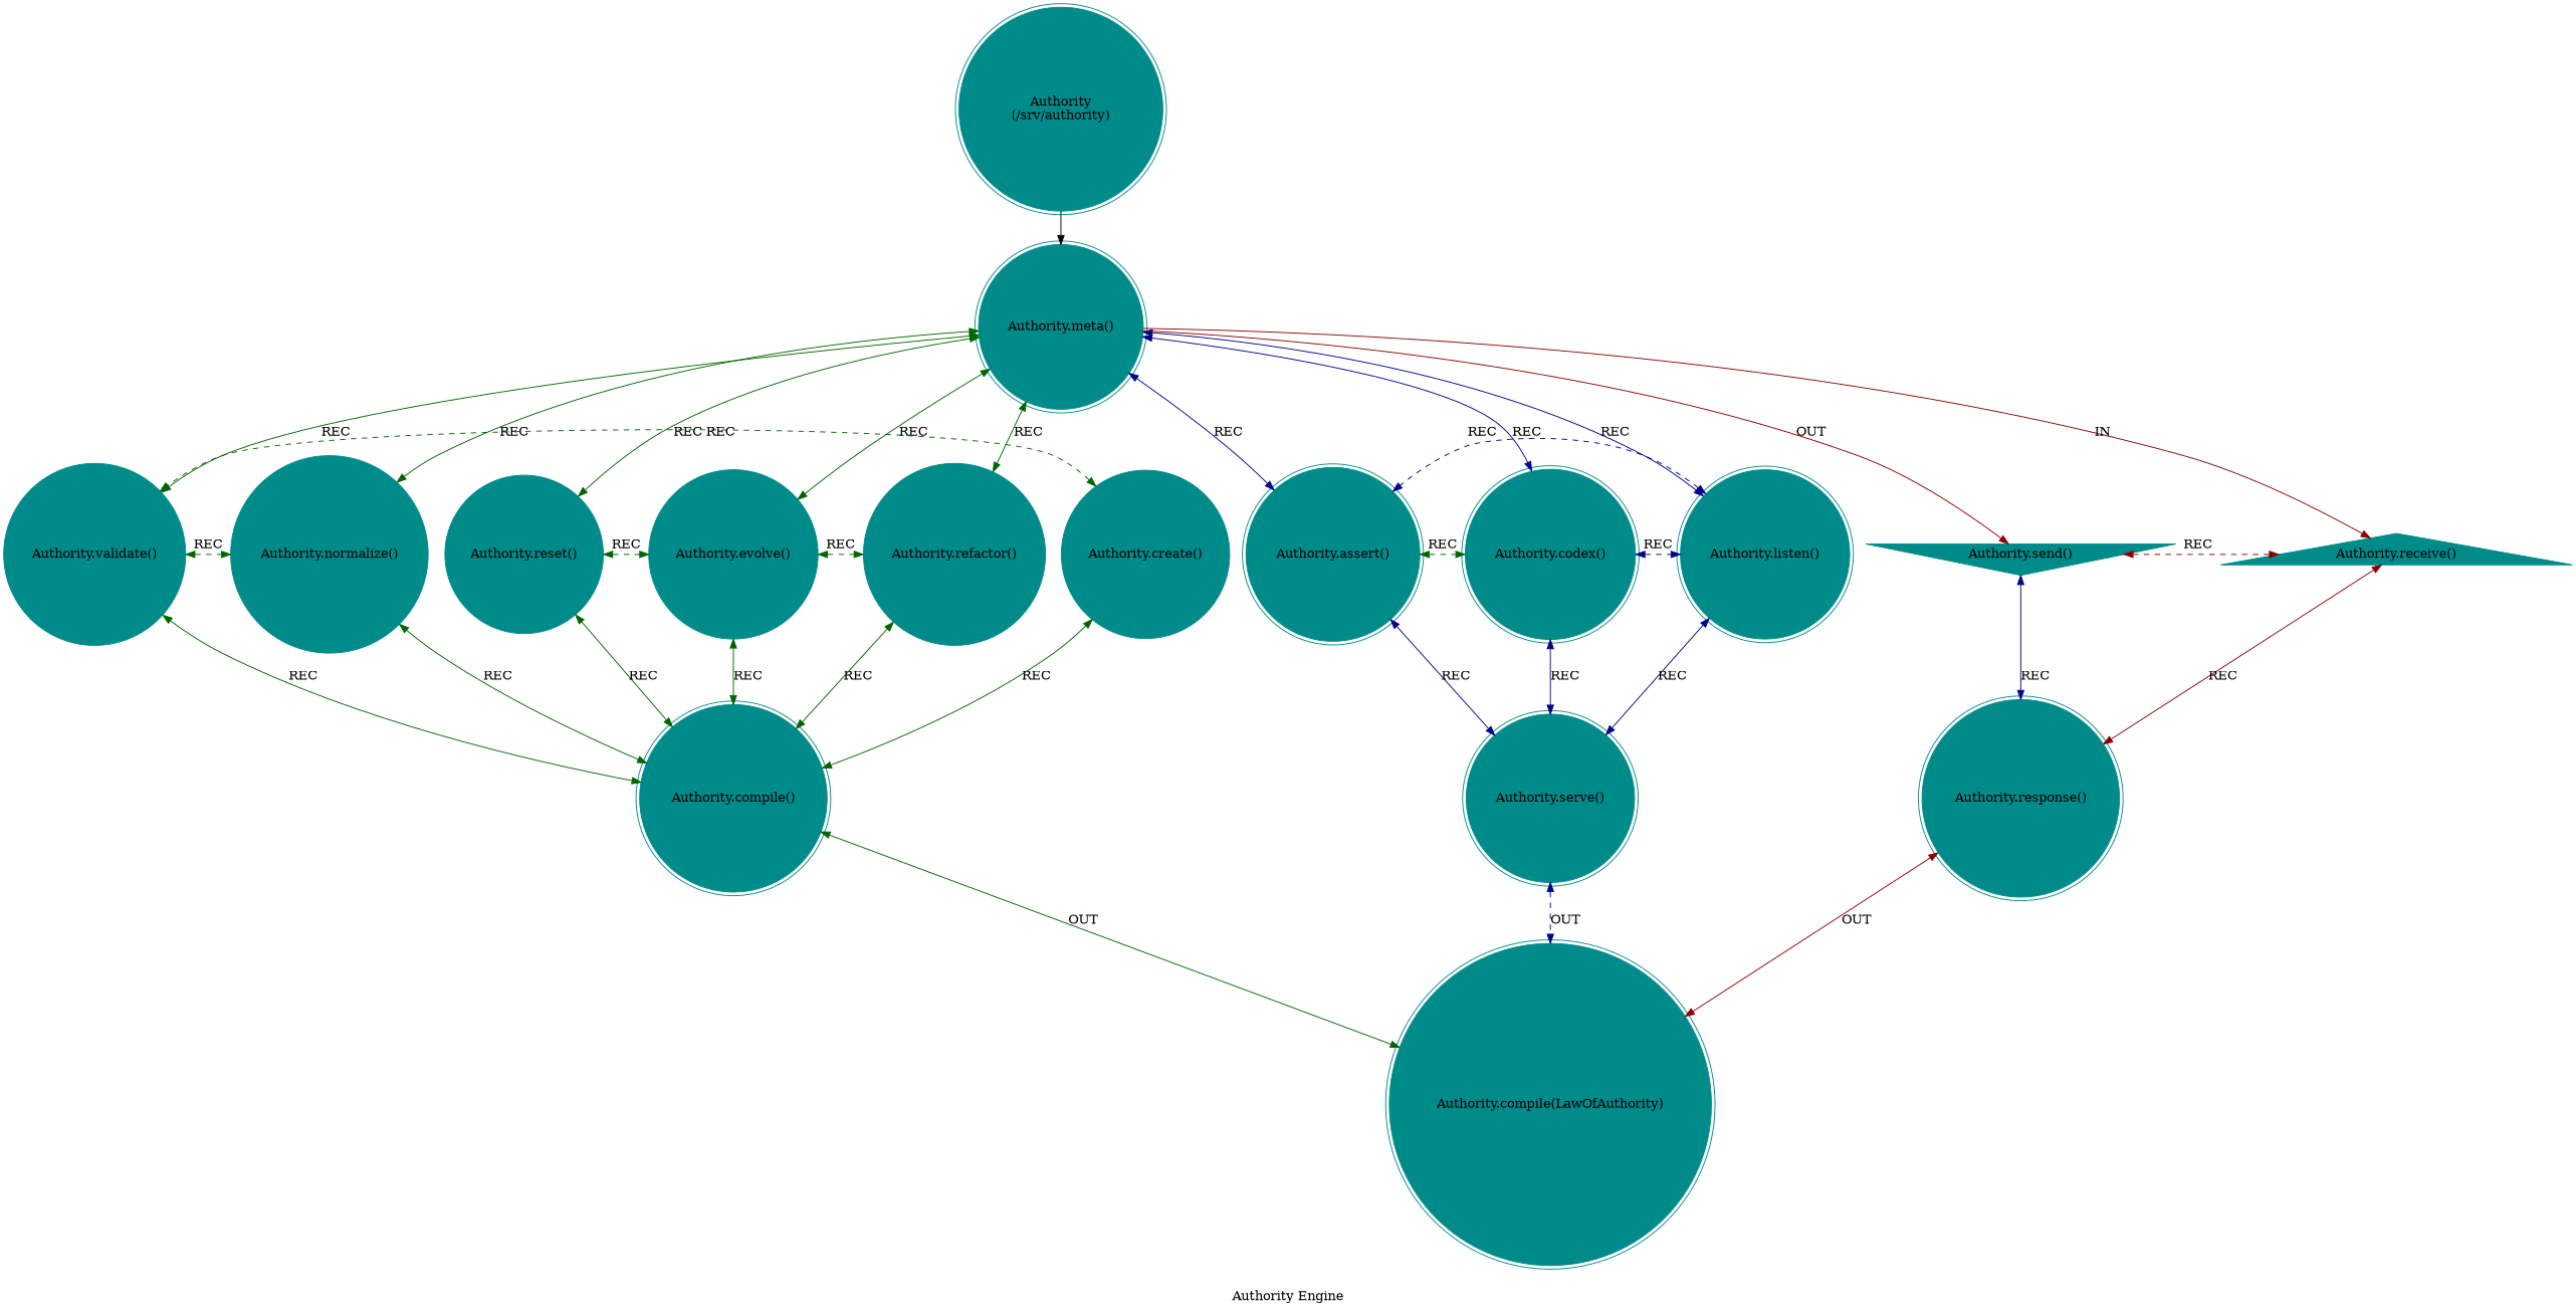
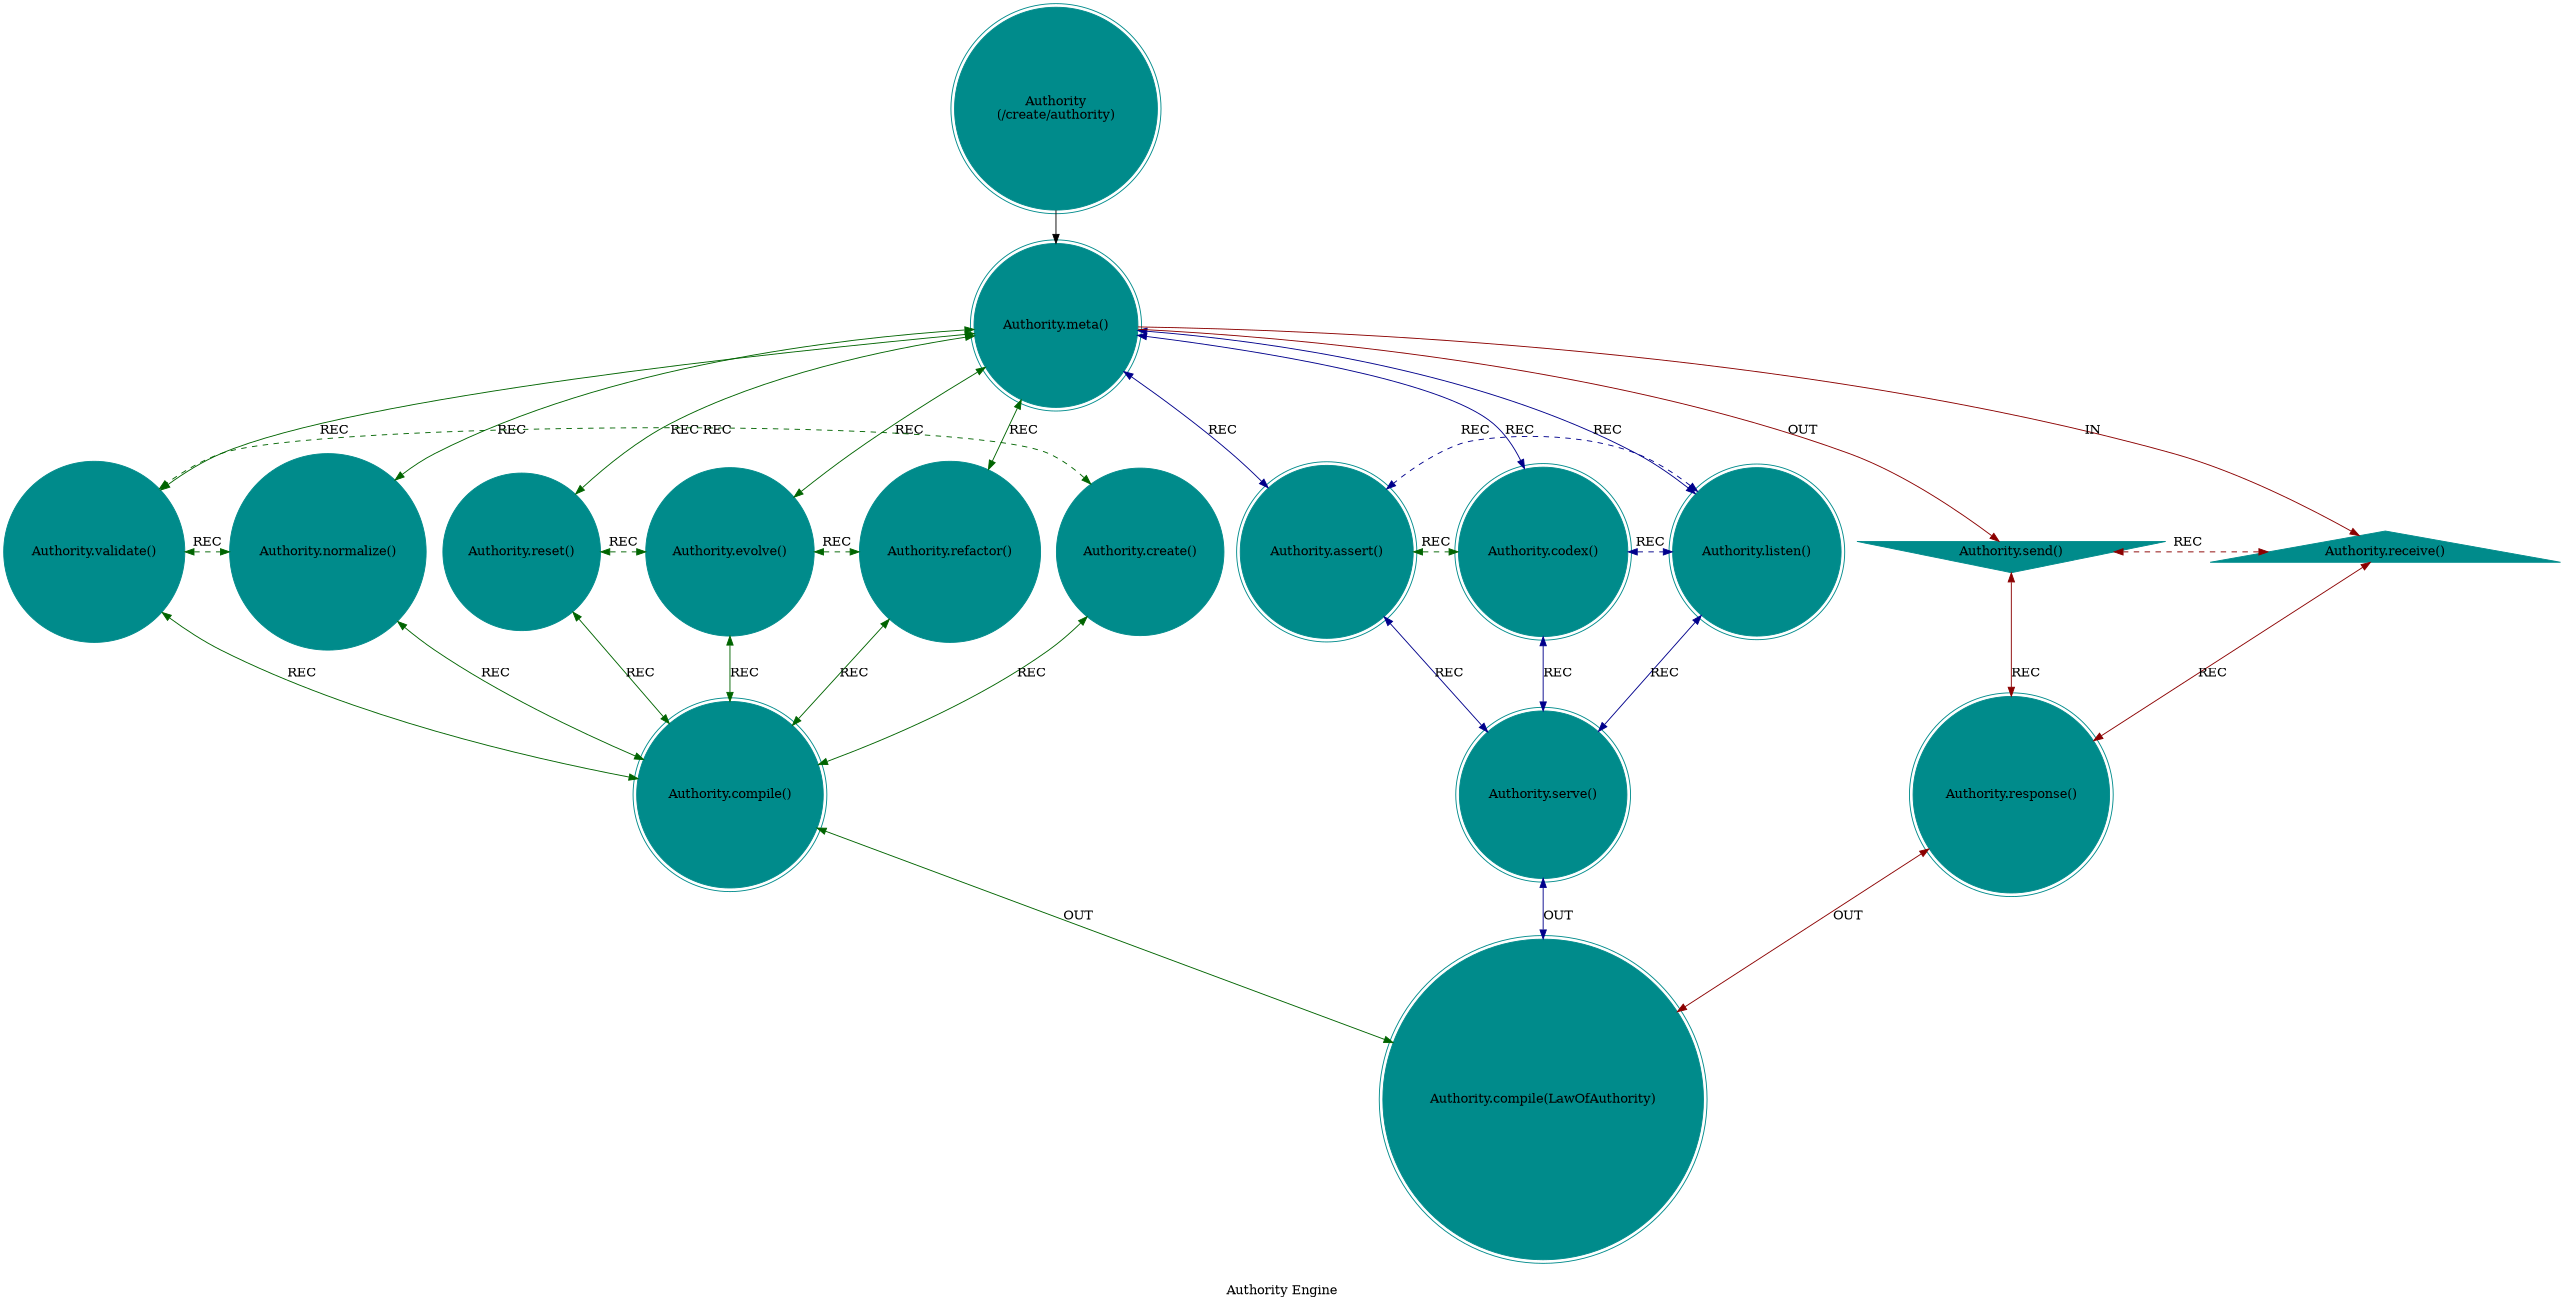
  digraph {
    color=red
    label="Authority Engine"
    style=filled
    node [color=darkcyan shape=doublecircle style=filled]
    edge [color=darkgreen dir=both]
-   n1 [label="Authority\n(/srv/authority)"]
+   n1 [label="Authority\n(/create/authority)"]
    n2 [label="Authority.meta()"]
    n3 [label="Authority.validate()" shape=circle]
    n4 [label="Authority.normalize()" shape=circle]
    n5 [label="Authority.reset()" shape=circle]
    n6 [label="Authority.evolve()" shape=circle]
    n7 [label="Authority.refactor()" shape=circle]
    n8 [label="Authority.codex()"]
    n9 [label="Authority.listen()"]
    n10 [label="Authority.assert()"]
    n11 [label="Authority.receive()" shape=triangle]
    n12 [label="Authority.send()" shape=invtriangle]
    n13 [label="Authority.create()" shape=circle]
    n14 [label="Authority.compile()"]
    n15 [label="Authority.serve()"]
    n16 [label="Authority.response()"]
    n17 [label="Authority.compile(LawOfAuthority)"]
    n1 -> n2 [color="" dir=""]
    n2 -> n3 [label=REC]
    n2 -> n4 [label=REC]
    n2 -> n5 [label=REC]
    n2 -> n6 [label=REC]
    n2 -> n7 [label=REC]
    n2 -> n8 [color=darkblue label=REC]
    n2 -> n9 [color=darkblue label=REC]
    n2 -> n10 [color=darkblue label=REC]
    n2 -> n11 [color=darkred label=IN dir=""]
    n2 -> n12 [color=darkred label=OUT dir=""]
    n3 -> n4 [constraint=false label=REC style=dashed]
    n3 -> n14 [label=REC]
    n4 -> n14 [label=REC]
    n5 -> n6 [constraint=false label=REC style=dashed]
    n5 -> n14 [label=REC]
    n6 -> n7 [constraint=false label=REC style=dashed]
    n6 -> n14 [label=REC]
    n7 -> n14 [label=REC]
    n8 -> n9 [color=darkblue constraint=false label=REC style=dashed]
    n8 -> n15 [color=darkblue label=REC]
    n9 -> n10 [color=darkblue constraint=false label=REC style=dashed]
    n9 -> n15 [color=darkblue label=REC]
    n10 -> n8 [constraint=false label=REC style=dashed]
    n10 -> n15 [color=darkblue label=REC]
    n11 -> n12 [color=darkred constraint=false label=REC style=dashed]
    n11 -> n16 [color=darkred label=REC]
-   n12 -> n16 [color=darkblue label=REC]
+   n12 -> n16 [color=darkred label=REC]
    n13 -> n3 [constraint=false label=REC style=dashed]
    n13 -> n14 [label=REC]
    n14 -> n17 [label=OUT]
-   n15 -> n17 [color=darkblue label=OUT style=dashed]
+   n15 -> n17 [color=darkblue label=OUT]
    n16 -> n17 [color=darkred label=OUT]
  }
